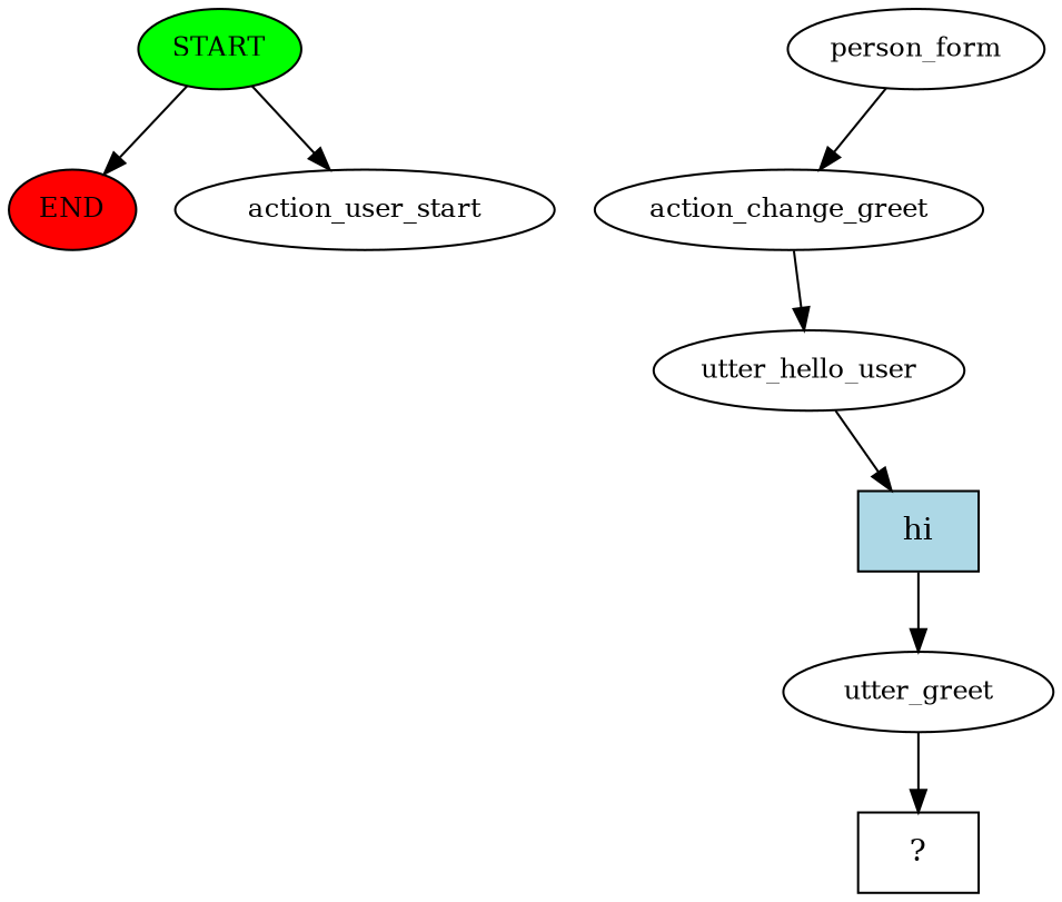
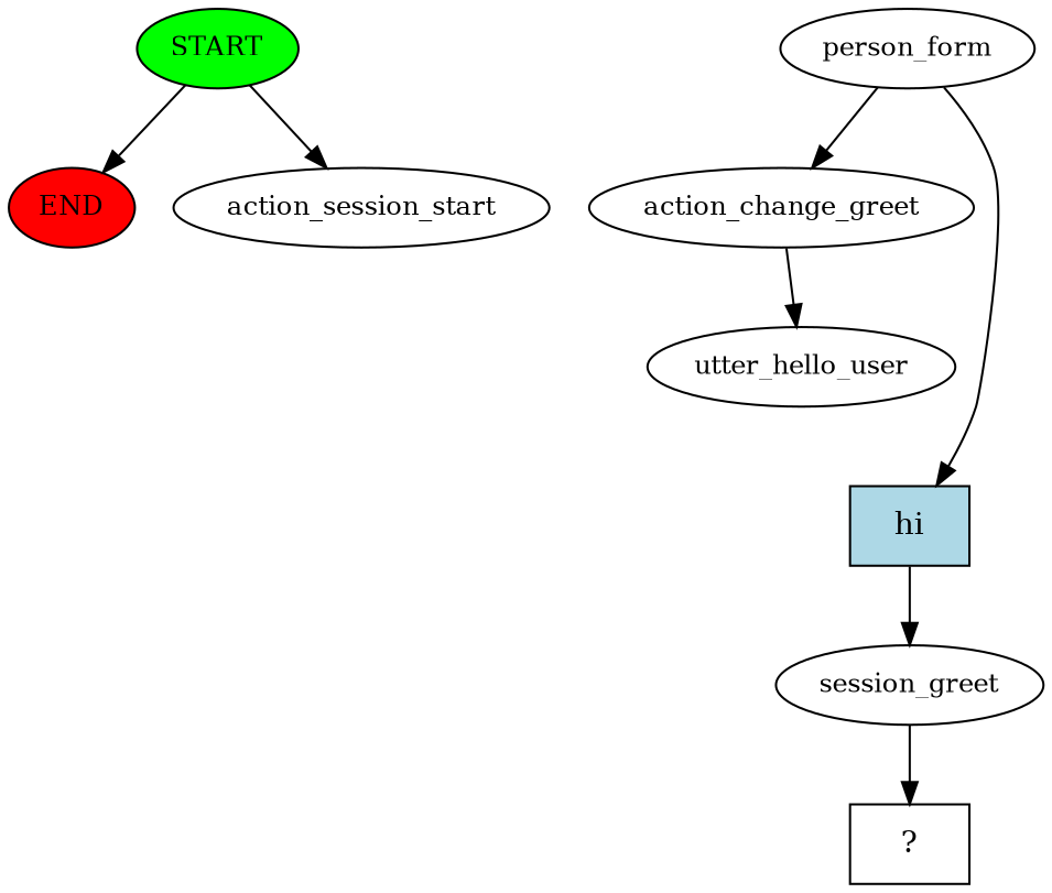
  digraph {
    node [fontsize=12]
    n1 [fillcolor=green label=START style=filled]
    n2 [fillcolor=red label=END style=filled]
-   n3 [label=action_user_start]
+   n3 [label=action_session_start]
    n4 [label=person_form]
    n5 [label=action_change_greet]
    n6 [label=utter_hello_user]
    n7 [fillcolor=lightblue label=hi shape=rect style=filled fontsize=""]
-   n8 [label=utter_greet]
+   n8 [label=session_greet]
    n9 [label="  ?  " shape=rect fontsize=""]
    n1 -> n2
    n1 -> n3
    n4 -> n5
    n5 -> n6
-   n6 -> n7
+   n4 -> n7
    n7 -> n8
    n8 -> n9
  }
